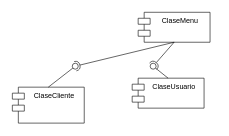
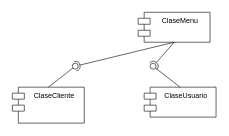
  <mxCell id="0" />
  <mxCell id="1" parent="0" />
- <mxCell id="2" value="ClaseUsuario" style="shape=module;align=left;spacingLeft=20;align=center;verticalAlign=top;" vertex="1" parent="1"><mxGeometry x="220" y="130" width="120" height="50" as="geometry" /></mxCell>
+ <mxCell id="2" value="ClaseUsuario" style="shape=module;align=left;spacingLeft=20;align=center;verticalAlign=top;" vertex="1" parent="1"><mxGeometry x="240" y="145" width="120" height="50" as="geometry" /></mxCell>
  <mxCell id="3" value="ClaseMenu" style="shape=module;align=left;spacingLeft=20;align=center;verticalAlign=top;" vertex="1" parent="1"><mxGeometry x="230" y="20" width="120" height="50" as="geometry" /></mxCell>
  <mxCell id="4" value="ClaseCliente" style="shape=module;align=left;spacingLeft=20;align=center;verticalAlign=top;" vertex="1" parent="1"><mxGeometry x="20" y="145" width="120" height="60" as="geometry" /></mxCell>
  <mxCell id="5" value="" style="rounded=0;orthogonalLoop=1;jettySize=auto;html=1;endArrow=none;endFill=0;sketch=0;sourcePerimeterSpacing=0;targetPerimeterSpacing=0;exitX=0.5;exitY=0;exitDx=0;exitDy=0;" edge="1" target="7" parent="1" source="4"><mxGeometry relative="1" as="geometry"><mxPoint x="80" y="100" as="sourcePoint" /></mxGeometry></mxCell>
  <mxCell id="6" value="" style="rounded=0;orthogonalLoop=1;jettySize=auto;html=1;endArrow=halfCircle;endFill=0;entryX=0.5;entryY=0.5;endSize=6;strokeWidth=1;sketch=0;exitX=0.5;exitY=1;exitDx=0;exitDy=0;" edge="1" target="7" parent="1" source="3"><mxGeometry relative="1" as="geometry"><mxPoint x="120" y="100" as="sourcePoint" /></mxGeometry></mxCell>
  <mxCell id="7" value="" style="ellipse;whiteSpace=wrap;html=1;align=center;aspect=fixed;resizable=0;points=[];outlineConnect=0;sketch=0;strokeWidth=1;" vertex="1" parent="1"><mxGeometry x="120" y="105" width="10" height="10" as="geometry" /></mxCell>
  <mxCell id="8" value="" style="rounded=0;orthogonalLoop=1;jettySize=auto;html=1;endArrow=none;endFill=0;sketch=0;sourcePerimeterSpacing=0;targetPerimeterSpacing=0;exitX=0.5;exitY=0;exitDx=0;exitDy=0;" edge="1" target="10" parent="1" source="2"><mxGeometry relative="1" as="geometry"><mxPoint x="250" y="110" as="sourcePoint" /></mxGeometry></mxCell>
  <mxCell id="9" value="" style="rounded=0;orthogonalLoop=1;jettySize=auto;html=1;endArrow=halfCircle;endFill=0;entryX=0.5;entryY=0.5;endSize=6;strokeWidth=1;sketch=0;exitX=0.5;exitY=1;exitDx=0;exitDy=0;" edge="1" target="10" parent="1" source="3"><mxGeometry relative="1" as="geometry"><mxPoint x="290" y="110" as="sourcePoint" /></mxGeometry></mxCell>
  <mxCell id="10" value="" style="ellipse;whiteSpace=wrap;html=1;align=center;aspect=fixed;resizable=0;points=[];outlineConnect=0;sketch=0;strokeWidth=1;" vertex="1" parent="1"><mxGeometry x="250" y="105" width="10" height="10" as="geometry" /></mxCell>
